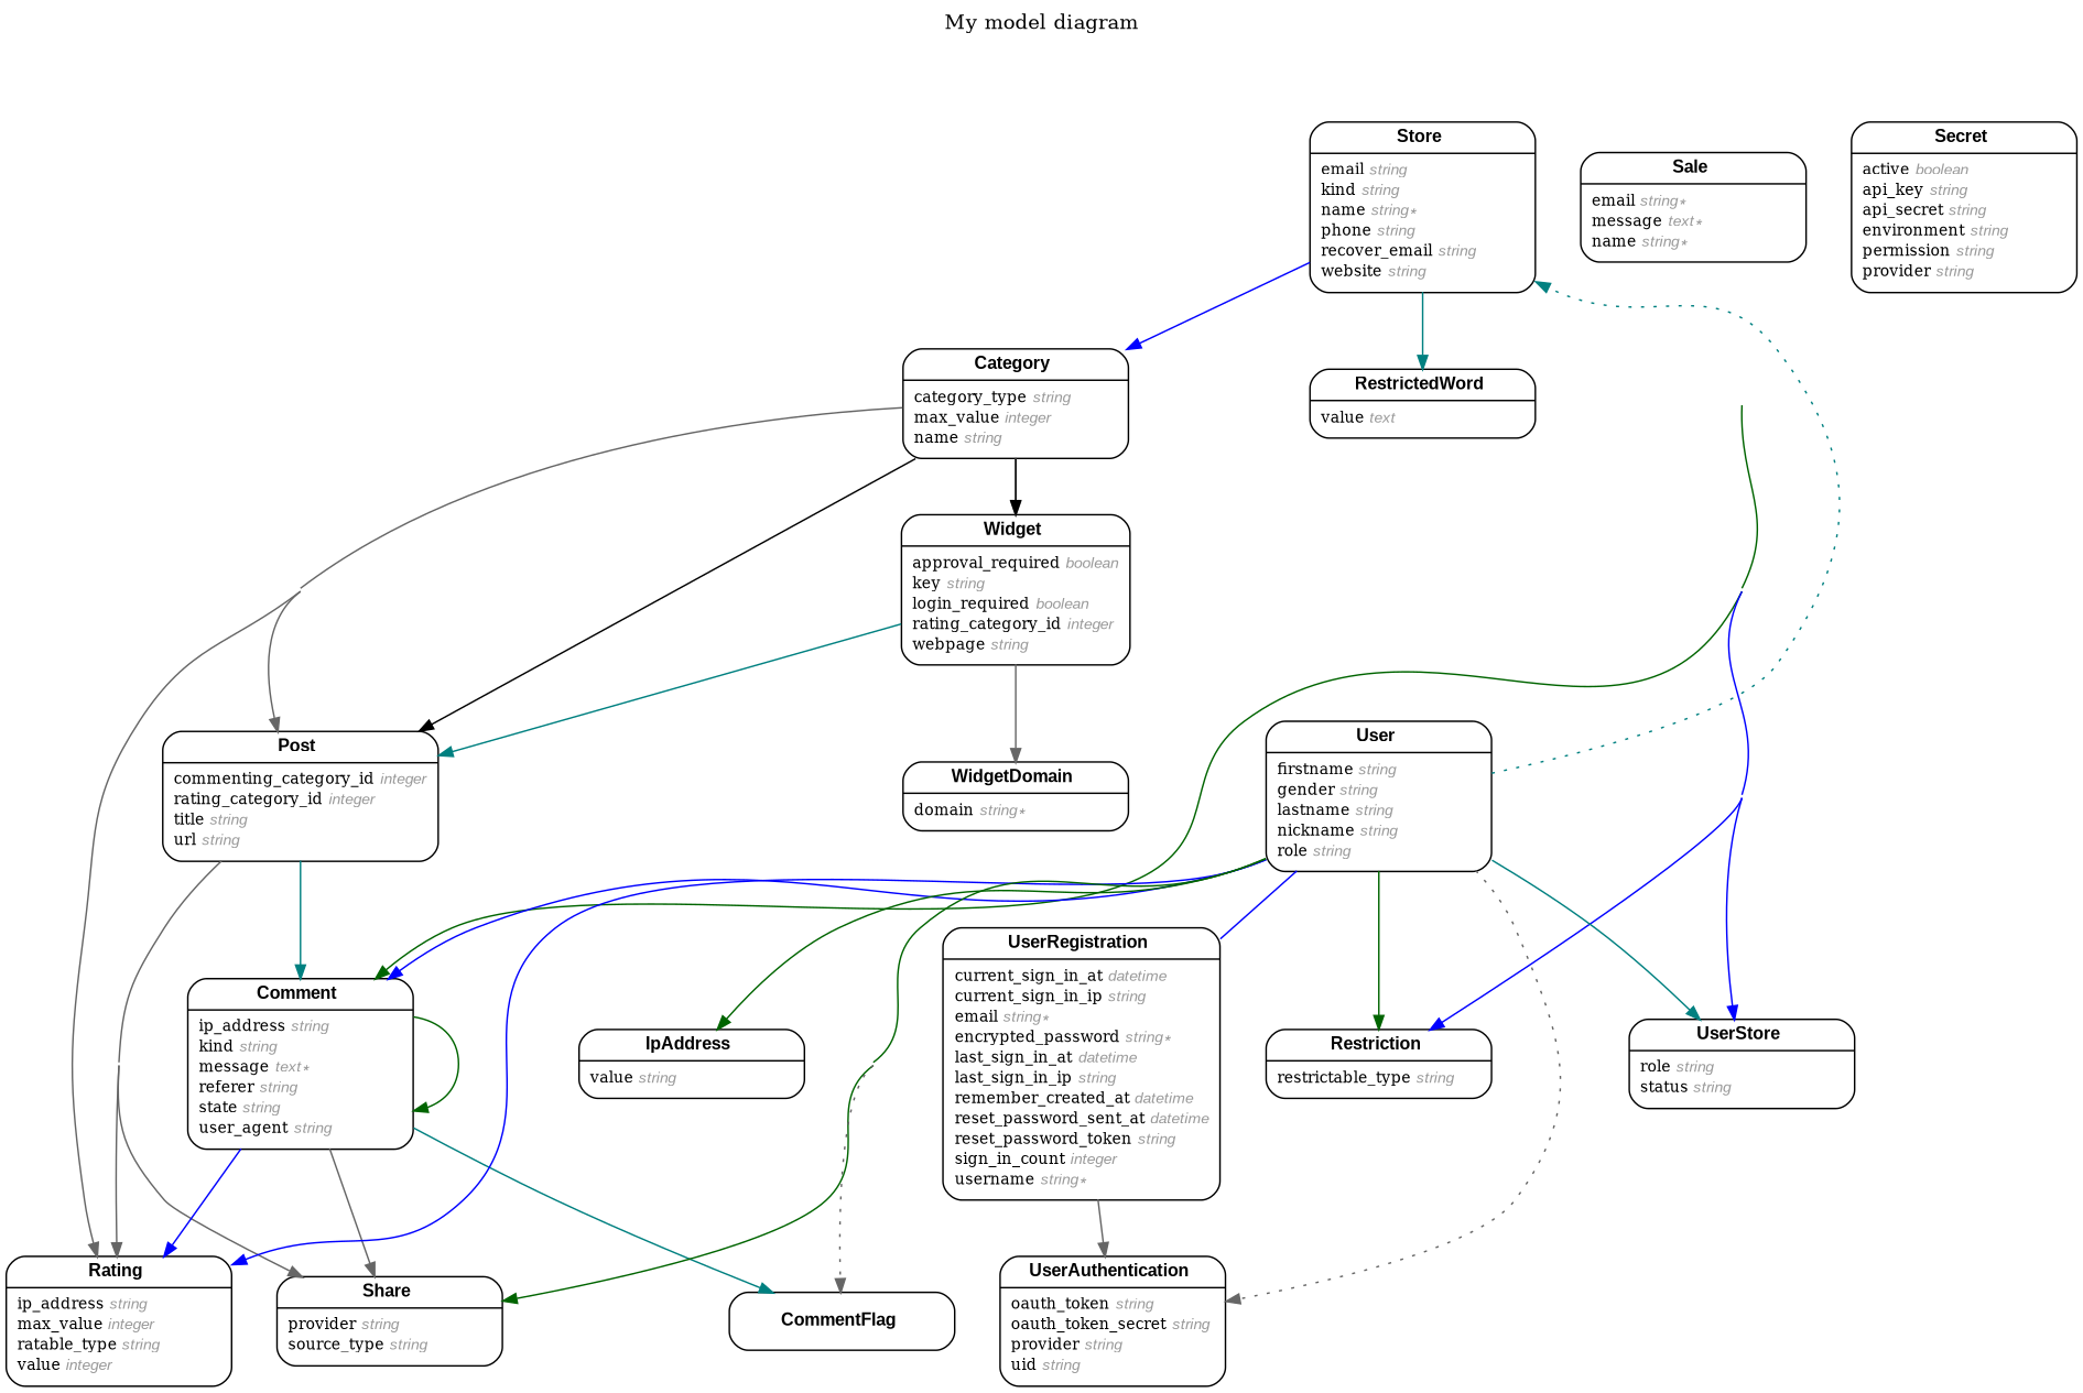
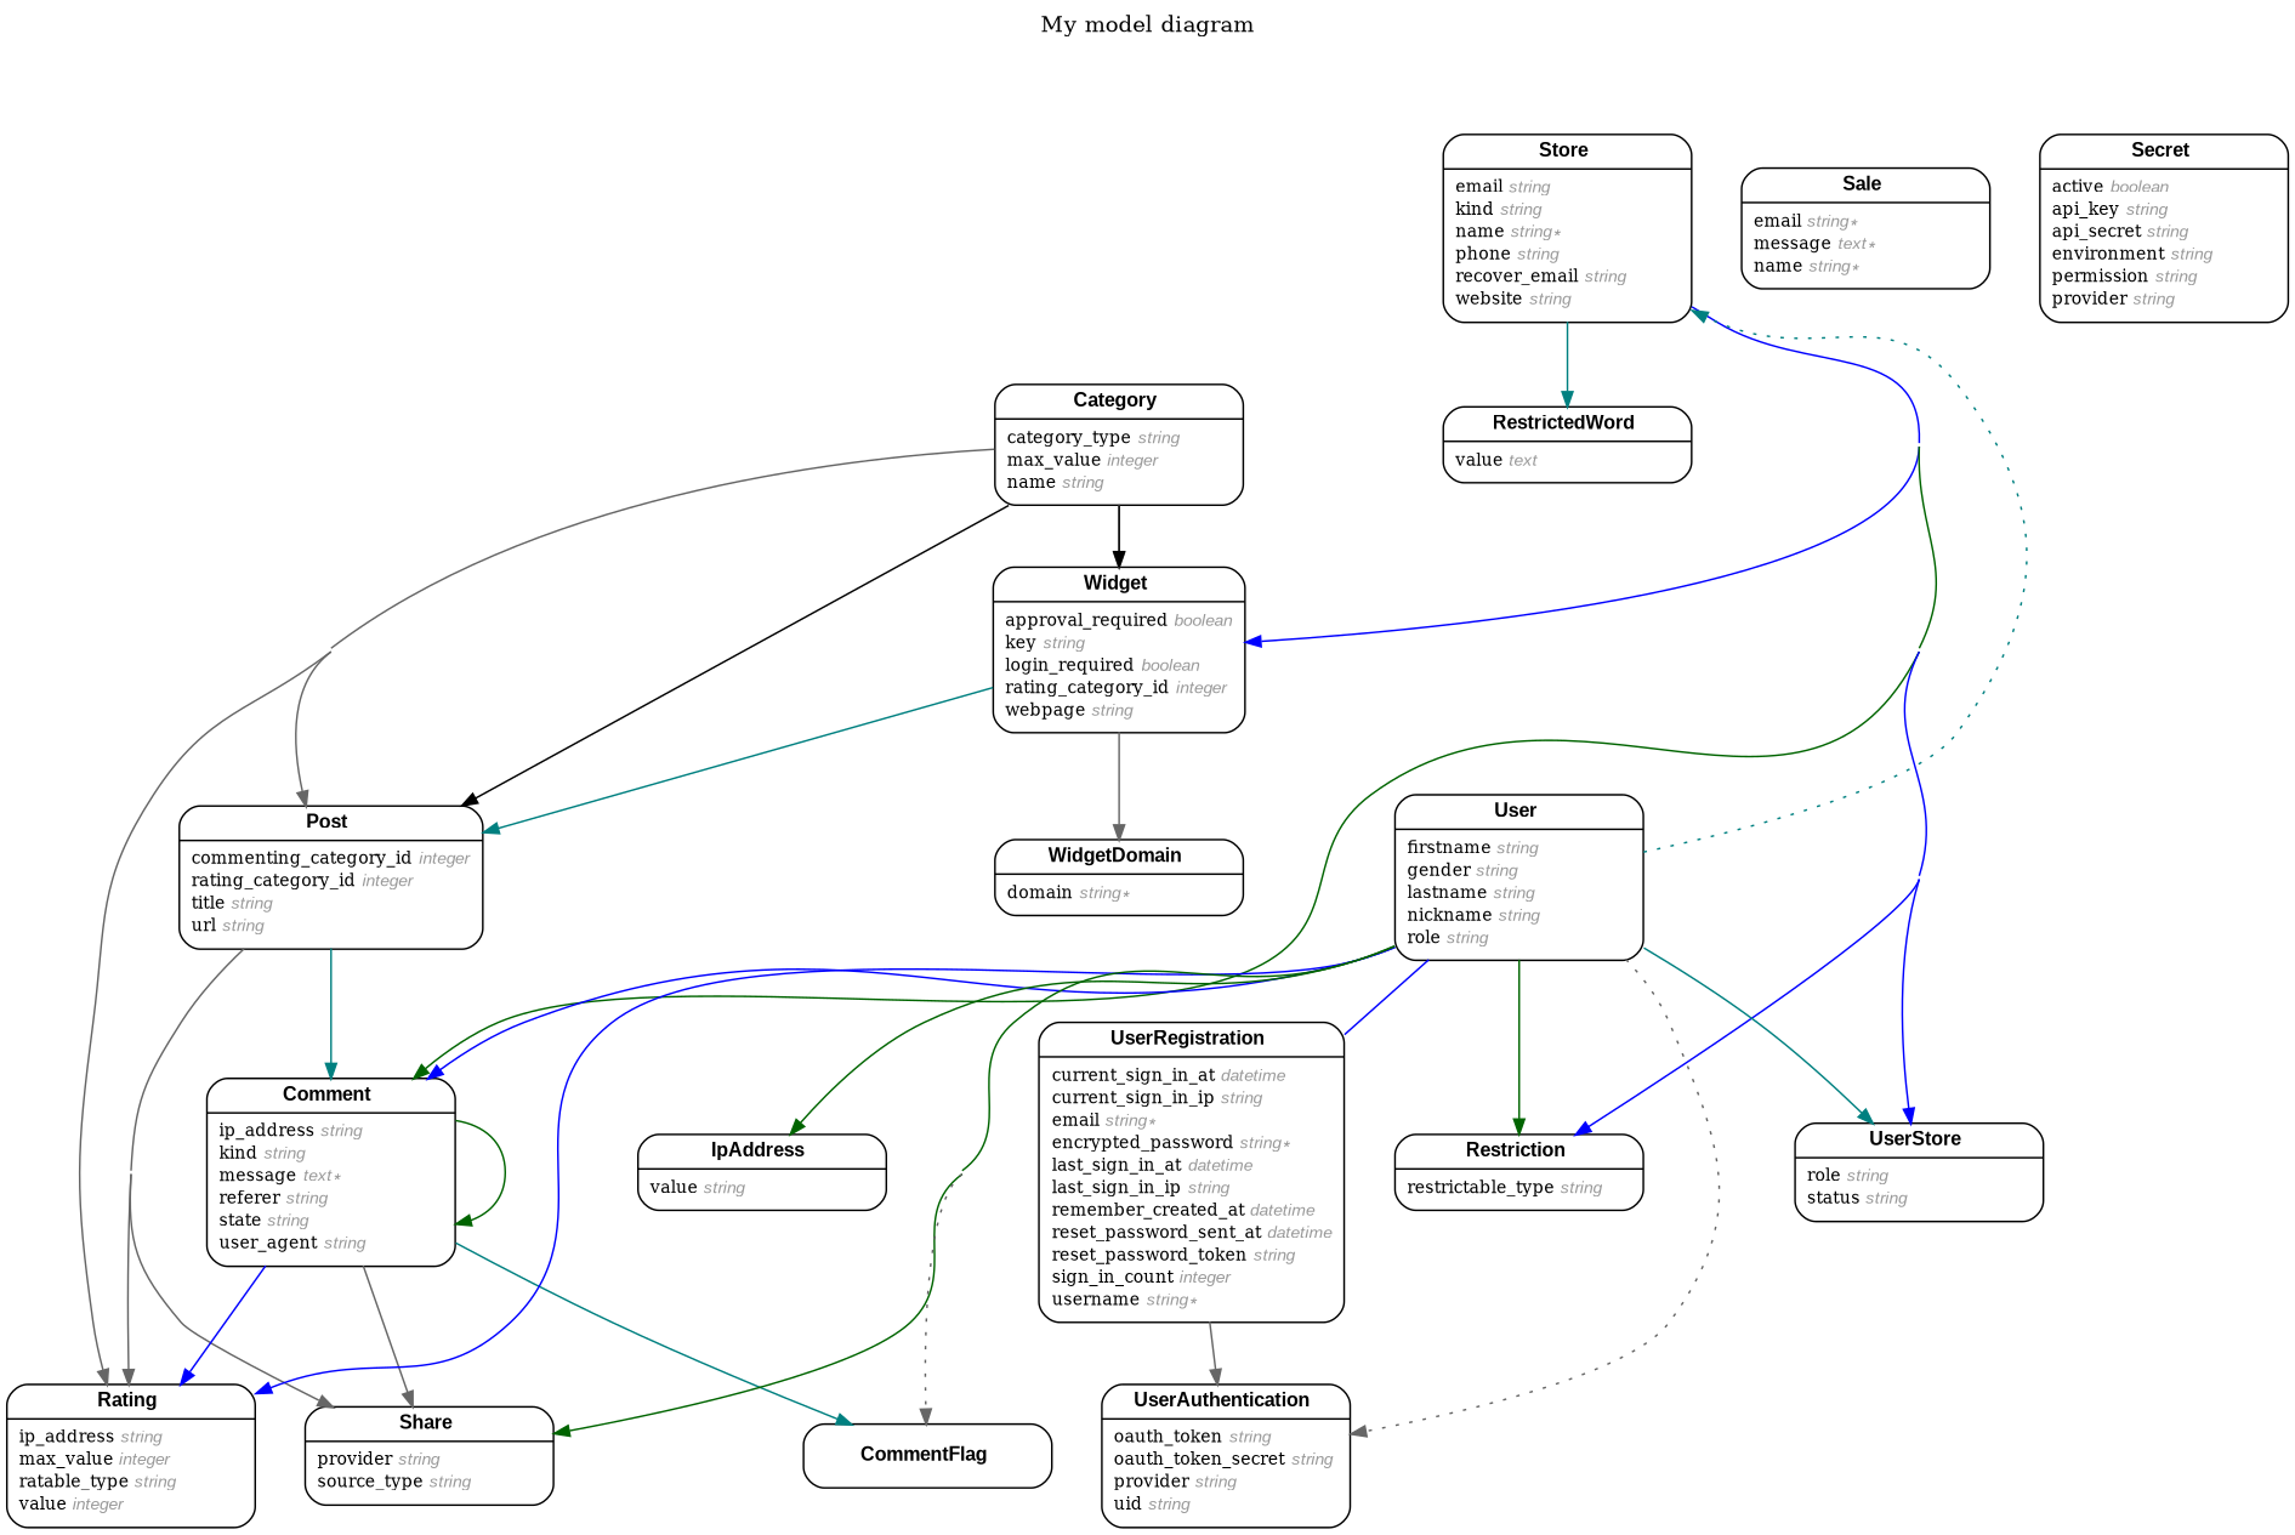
  digraph {
    concentrate=true
    fontname="DejaVu Serif"
    fontsize=13
    label="My model diagram\n\n"
    labelloc=t
    nodesep=0.4
    rankdir=TB
    ranksep=0.5
    node [fontname="DejaVu Serif" fontsize=10 margin="0.07,0.05" penwidth=1.0 shape=Mrecord]
    edge [arrowhead=normal arrowsize=0.9 arrowtail=none color=gray40 dir=both fontname="DejaVu Serif" fontsize=7 labelangle=32 labeldistance=1.8 penwidth=1.0 weight=2]
    n1 [label=<{<table border="0" align="center" cellspacing="0.5" cellpadding="0" width="134">   <tr><td align="center" valign="bottom" width="130"><font face="Arial Bold" point-size="11">Category</font></td></tr> </table> | <table border="0" align="left" cellspacing="2" cellpadding="0" width="134">   <tr><td align="left" width="130" port="category_type">category_type <font face="Arial Italic" color="grey60">string</font></td></tr>   <tr><td align="left" width="130" port="max_value">max_value <font face="Arial Italic" color="grey60">integer</font></td></tr>   <tr><td align="left" width="130" port="name">name <font face="Arial Italic" color="grey60">string</font></td></tr> </table> }>]
    n2 [label=<{<table border="0" align="center" cellspacing="0.5" cellpadding="0" width="134">   <tr><td align="center" valign="bottom" width="130"><font face="Arial Bold" point-size="11">Post</font></td></tr> </table> | <table border="0" align="left" cellspacing="2" cellpadding="0" width="134">   <tr><td align="left" width="130" port="commenting_category_id">commenting_category_id <font face="Arial Italic" color="grey60">integer</font></td></tr>   <tr><td align="left" width="130" port="rating_category_id">rating_category_id <font face="Arial Italic" color="grey60">integer</font></td></tr>   <tr><td align="left" width="130" port="title">title <font face="Arial Italic" color="grey60">string</font></td></tr>   <tr><td align="left" width="130" port="url">url <font face="Arial Italic" color="grey60">string</font></td></tr> </table> }>]
    n3 [label=<{<table border="0" align="center" cellspacing="0.5" cellpadding="0" width="134">   <tr><td align="center" valign="bottom" width="130"><font face="Arial Bold" point-size="11">Rating</font></td></tr> </table> | <table border="0" align="left" cellspacing="2" cellpadding="0" width="134">   <tr><td align="left" width="130" port="ip_address">ip_address <font face="Arial Italic" color="grey60">string</font></td></tr>   <tr><td align="left" width="130" port="max_value">max_value <font face="Arial Italic" color="grey60">integer</font></td></tr>   <tr><td align="left" width="130" port="ratable_type">ratable_type <font face="Arial Italic" color="grey60">string</font></td></tr>   <tr><td align="left" width="130" port="value">value <font face="Arial Italic" color="grey60">integer</font></td></tr> </table> }>]
    n4 [label=<{<table border="0" align="center" cellspacing="0.5" cellpadding="0" width="134">   <tr><td align="center" valign="bottom" width="130"><font face="Arial Bold" point-size="11">Widget</font></td></tr> </table> | <table border="0" align="left" cellspacing="2" cellpadding="0" width="134">   <tr><td align="left" width="130" port="approval_required">approval_required <font face="Arial Italic" color="grey60">boolean</font></td></tr>   <tr><td align="left" width="130" port="key">key <font face="Arial Italic" color="grey60">string</font></td></tr>   <tr><td align="left" width="130" port="login_required">login_required <font face="Arial Italic" color="grey60">boolean</font></td></tr>   <tr><td align="left" width="130" port="rating_category_id">rating_category_id <font face="Arial Italic" color="grey60">integer</font></td></tr>   <tr><td align="left" width="130" port="webpage">webpage <font face="Arial Italic" color="grey60">string</font></td></tr> </table> }>]
    n5 [label=<{<table border="0" align="center" cellspacing="0.5" cellpadding="0" width="134">   <tr><td align="center" valign="bottom" width="130"><font face="Arial Bold" point-size="11">Comment</font></td></tr> </table> | <table border="0" align="left" cellspacing="2" cellpadding="0" width="134">   <tr><td align="left" width="130" port="ip_address">ip_address <font face="Arial Italic" color="grey60">string</font></td></tr>   <tr><td align="left" width="130" port="kind">kind <font face="Arial Italic" color="grey60">string</font></td></tr>   <tr><td align="left" width="130" port="message">message <font face="Arial Italic" color="grey60">text ∗</font></td></tr>   <tr><td align="left" width="130" port="referer">referer <font face="Arial Italic" color="grey60">string</font></td></tr>   <tr><td align="left" width="130" port="state">state <font face="Arial Italic" color="grey60">string</font></td></tr>   <tr><td align="left" width="130" port="user_agent">user_agent <font face="Arial Italic" color="grey60">string</font></td></tr> </table> }>]
    n6 [label=<{<table border="0" align="center" cellspacing="0.5" cellpadding="0" width="134">   <tr><td align="center" valign="bottom" width="130"><font face="Arial Bold" point-size="11">Share</font></td></tr> </table> | <table border="0" align="left" cellspacing="2" cellpadding="0" width="134">   <tr><td align="left" width="130" port="provider">provider <font face="Arial Italic" color="grey60">string</font></td></tr>   <tr><td align="left" width="130" port="source_type">source_type <font face="Arial Italic" color="grey60">string</font></td></tr> </table> }>]
    n7 [label=<{<table border="0" align="center" cellspacing="0.5" cellpadding="0" width="134">   <tr><td align="center" valign="bottom" width="130"><font face="Arial Bold" point-size="11">WidgetDomain</font></td></tr> </table> | <table border="0" align="left" cellspacing="2" cellpadding="0" width="134">   <tr><td align="left" width="130" port="domain">domain <font face="Arial Italic" color="grey60">string ∗</font></td></tr> </table> }>]
    n8 [label=<{<table border="0" align="center" cellspacing="0.5" cellpadding="0" width="134">   <tr><td align="center" valign="bottom" width="130"><font face="Arial Bold" point-size="11">CommentFlag</font></td></tr> </table> }>]
    n9 [label=<{<table border="0" align="center" cellspacing="0.5" cellpadding="0" width="134">   <tr><td align="center" valign="bottom" width="130"><font face="Arial Bold" point-size="11">IpAddress</font></td></tr> </table> | <table border="0" align="left" cellspacing="2" cellpadding="0" width="134">   <tr><td align="left" width="130" port="value">value <font face="Arial Italic" color="grey60">string</font></td></tr> </table> }>]
    n10 [label=<{<table border="0" align="center" cellspacing="0.5" cellpadding="0" width="134">   <tr><td align="center" valign="bottom" width="130"><font face="Arial Bold" point-size="11">RestrictedWord</font></td></tr> </table> | <table border="0" align="left" cellspacing="2" cellpadding="0" width="134">   <tr><td align="left" width="130" port="value">value <font face="Arial Italic" color="grey60">text</font></td></tr> </table> }>]
    n11 [label=<{<table border="0" align="center" cellspacing="0.5" cellpadding="0" width="134">   <tr><td align="center" valign="bottom" width="130"><font face="Arial Bold" point-size="11">Restriction</font></td></tr> </table> | <table border="0" align="left" cellspacing="2" cellpadding="0" width="134">   <tr><td align="left" width="130" port="restrictable_type">restrictable_type <font face="Arial Italic" color="grey60">string</font></td></tr> </table> }>]
    n12 [label=<{<table border="0" align="center" cellspacing="0.5" cellpadding="0" width="134">   <tr><td align="center" valign="bottom" width="130"><font face="Arial Bold" point-size="11">Sale</font></td></tr> </table> | <table border="0" align="left" cellspacing="2" cellpadding="0" width="134">   <tr><td align="left" width="130" port="email">email <font face="Arial Italic" color="grey60">string ∗</font></td></tr>   <tr><td align="left" width="130" port="message">message <font face="Arial Italic" color="grey60">text ∗</font></td></tr>   <tr><td align="left" width="130" port="name">name <font face="Arial Italic" color="grey60">string ∗</font></td></tr> </table> }>]
    n13 [label=<{<table border="0" align="center" cellspacing="0.5" cellpadding="0" width="134">   <tr><td align="center" valign="bottom" width="130"><font face="Arial Bold" point-size="11">Secret</font></td></tr> </table> | <table border="0" align="left" cellspacing="2" cellpadding="0" width="134">   <tr><td align="left" width="130" port="active">active <font face="Arial Italic" color="grey60">boolean</font></td></tr>   <tr><td align="left" width="130" port="api_key">api_key <font face="Arial Italic" color="grey60">string</font></td></tr>   <tr><td align="left" width="130" port="api_secret">api_secret <font face="Arial Italic" color="grey60">string</font></td></tr>   <tr><td align="left" width="130" port="environment">environment <font face="Arial Italic" color="grey60">string</font></td></tr>   <tr><td align="left" width="130" port="permission">permission <font face="Arial Italic" color="grey60">string</font></td></tr>   <tr><td align="left" width="130" port="provider">provider <font face="Arial Italic" color="grey60">string</font></td></tr> </table> }>]
    n14 [label=<{<table border="0" align="center" cellspacing="0.5" cellpadding="0" width="134">   <tr><td align="center" valign="bottom" width="130"><font face="Arial Bold" point-size="11">Store</font></td></tr> </table> | <table border="0" align="left" cellspacing="2" cellpadding="0" width="134">   <tr><td align="left" width="130" port="email">email <font face="Arial Italic" color="grey60">string</font></td></tr>   <tr><td align="left" width="130" port="kind">kind <font face="Arial Italic" color="grey60">string</font></td></tr>   <tr><td align="left" width="130" port="name">name <font face="Arial Italic" color="grey60">string ∗</font></td></tr>   <tr><td align="left" width="130" port="phone">phone <font face="Arial Italic" color="grey60">string</font></td></tr>   <tr><td align="left" width="130" port="recover_email">recover_email <font face="Arial Italic" color="grey60">string</font></td></tr>   <tr><td align="left" width="130" port="website">website <font face="Arial Italic" color="grey60">string</font></td></tr> </table> }>]
    n15 [label=<{<table border="0" align="center" cellspacing="0.5" cellpadding="0" width="134">   <tr><td align="center" valign="bottom" width="130"><font face="Arial Bold" point-size="11">UserStore</font></td></tr> </table> | <table border="0" align="left" cellspacing="2" cellpadding="0" width="134">   <tr><td align="left" width="130" port="role">role <font face="Arial Italic" color="grey60">string</font></td></tr>   <tr><td align="left" width="130" port="status">status <font face="Arial Italic" color="grey60">string</font></td></tr> </table> }>]
    n16 [label=<{<table border="0" align="center" cellspacing="0.5" cellpadding="0" width="134">   <tr><td align="center" valign="bottom" width="130"><font face="Arial Bold" point-size="11">User</font></td></tr> </table> | <table border="0" align="left" cellspacing="2" cellpadding="0" width="134">   <tr><td align="left" width="130" port="firstname">firstname <font face="Arial Italic" color="grey60">string</font></td></tr>   <tr><td align="left" width="130" port="gender">gender <font face="Arial Italic" color="grey60">string</font></td></tr>   <tr><td align="left" width="130" port="lastname">lastname <font face="Arial Italic" color="grey60">string</font></td></tr>   <tr><td align="left" width="130" port="nickname">nickname <font face="Arial Italic" color="grey60">string</font></td></tr>   <tr><td align="left" width="130" port="role">role <font face="Arial Italic" color="grey60">string</font></td></tr> </table> }>]
    n17 [label=<{<table border="0" align="center" cellspacing="0.5" cellpadding="0" width="134">   <tr><td align="center" valign="bottom" width="130"><font face="Arial Bold" point-size="11">UserAuthentication</font></td></tr> </table> | <table border="0" align="left" cellspacing="2" cellpadding="0" width="134">   <tr><td align="left" width="130" port="oauth_token">oauth_token <font face="Arial Italic" color="grey60">string</font></td></tr>   <tr><td align="left" width="130" port="oauth_token_secret">oauth_token_secret <font face="Arial Italic" color="grey60">string</font></td></tr>   <tr><td align="left" width="130" port="provider">provider <font face="Arial Italic" color="grey60">string</font></td></tr>   <tr><td align="left" width="130" port="uid">uid <font face="Arial Italic" color="grey60">string</font></td></tr> </table> }>]
    n18 [label=<{<table border="0" align="center" cellspacing="0.5" cellpadding="0" width="134">   <tr><td align="center" valign="bottom" width="130"><font face="Arial Bold" point-size="11">UserRegistration</font></td></tr> </table> | <table border="0" align="left" cellspacing="2" cellpadding="0" width="134">   <tr><td align="left" width="130" port="current_sign_in_at">current_sign_in_at <font face="Arial Italic" color="grey60">datetime</font></td></tr>   <tr><td align="left" width="130" port="current_sign_in_ip">current_sign_in_ip <font face="Arial Italic" color="grey60">string</font></td></tr>   <tr><td align="left" width="130" port="email">email <font face="Arial Italic" color="grey60">string ∗</font></td></tr>   <tr><td align="left" width="130" port="encrypted_password">encrypted_password <font face="Arial Italic" color="grey60">string ∗</font></td></tr>   <tr><td align="left" width="130" port="last_sign_in_at">last_sign_in_at <font face="Arial Italic" color="grey60">datetime</font></td></tr>   <tr><td align="left" width="130" port="last_sign_in_ip">last_sign_in_ip <font face="Arial Italic" color="grey60">string</font></td></tr>   <tr><td align="left" width="130" port="remember_created_at">remember_created_at <font face="Arial Italic" color="grey60">datetime</font></td></tr>   <tr><td align="left" width="130" port="reset_password_sent_at">reset_password_sent_at <font face="Arial Italic" color="grey60">datetime</font></td></tr>   <tr><td align="left" width="130" port="reset_password_token">reset_password_token <font face="Arial Italic" color="grey60">string</font></td></tr>   <tr><td align="left" width="130" port="sign_in_count">sign_in_count <font face="Arial Italic" color="grey60">integer</font></td></tr>   <tr><td align="left" width="130" port="username">username <font face="Arial Italic" color="grey60">string ∗</font></td></tr> </table> }>]
    n1 -> n2
    n1 -> n2 [weight=1 color=""]
    n1 -> n2 [weight=1 color=""]
    n1 -> n3 [weight=1]
    n1 -> n4
    n1 -> n4 [weight=1 color=""]
    n2 -> n3 [weight=1]
    n2 -> n5 [color=teal weight=3]
    n2 -> n6 [weight=1]
    n4 -> n2 [color=teal]
    n4 -> n7
    n5 -> n3 [color=blue weight=1]
    n5 -> n5 [color=darkgreen]
    n5 -> n6 [weight=1]
    n5 -> n8 [color=teal]
-   n14 -> n1 [color=blue]
+   n14 -> n4 [color=blue]
    n14 -> n5 [color=darkgreen]
    n14 -> n10 [color=teal]
    n14 -> n11 [color=blue]
    n14 -> n15 [color=blue]
    n16 -> n3 [color=blue weight=1]
    n16 -> n5 [color=blue]
    n16 -> n6 [color=darkgreen]
    n16 -> n8 [style=dotted]
    n16 -> n9 [color=darkgreen]
    n16 -> n11 [color=darkgreen weight=1]
    n16 -> n14 [color=teal constraint=false style=dotted weight=4]
    n16 -> n15 [color=teal]
    n16 -> n17 [constraint=false style=dotted weight=1]
    n16 -> n18 [arrowhead=none color=blue]
    n18 -> n17
  }
